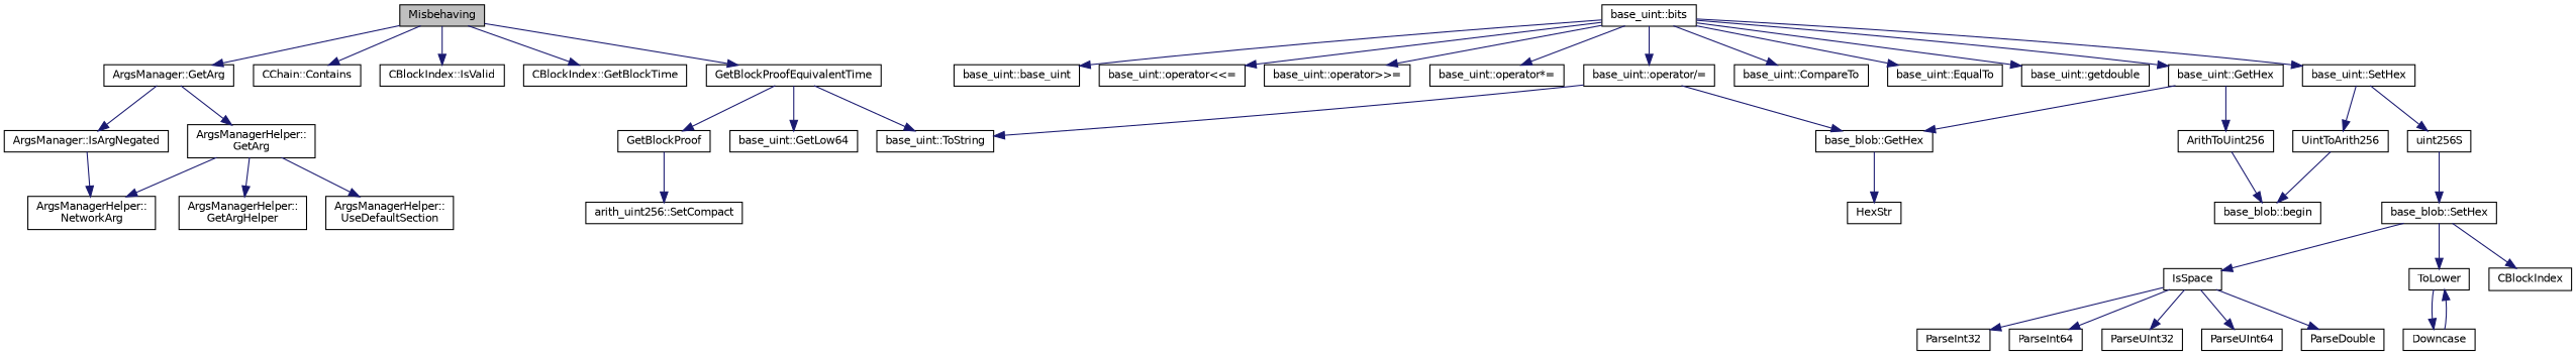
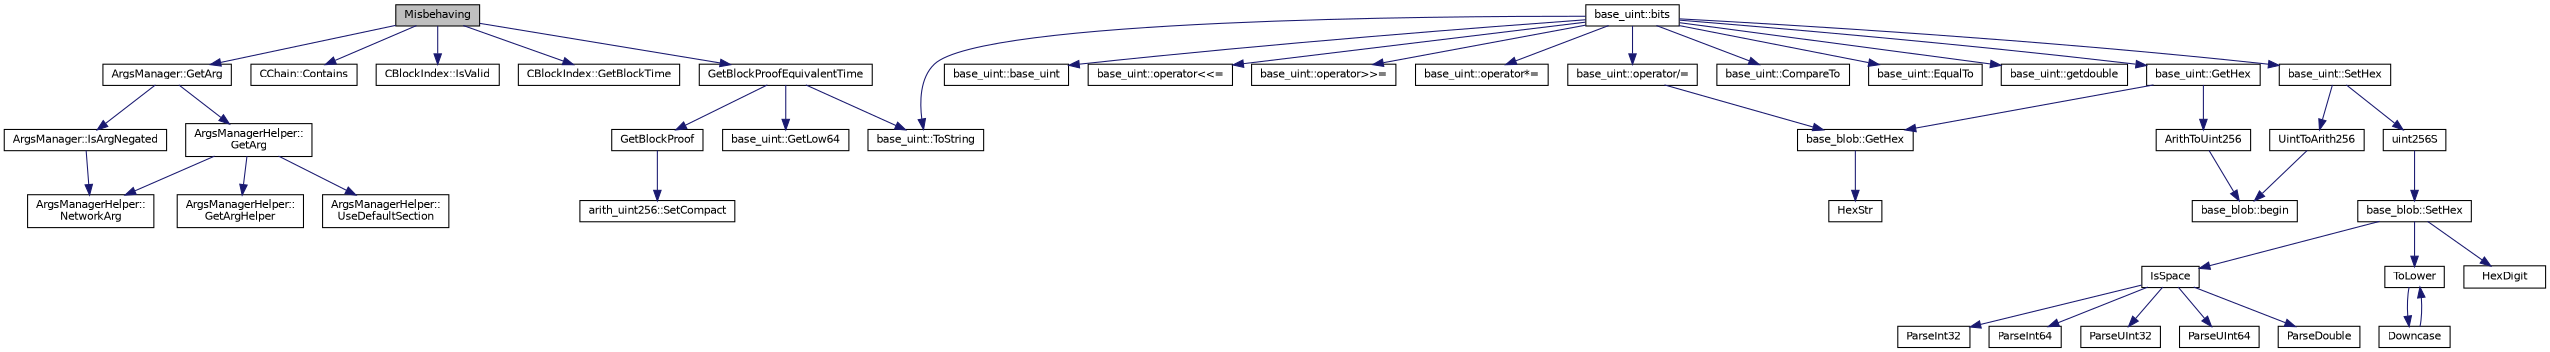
  digraph {
    rankdir=TB
    node [color=black fillcolor=white fontname=Helvetica fontsize=10 shape=record style=filled]
    edge [color=midnightblue fontname=Helvetica fontsize=10 labelfontname=Helvetica labelfontsize=10 style=solid]
    n1 [fillcolor=grey75 fontcolor=black height=0.2 label=Misbehaving width=0.4]
    n2 [height=0.2 label="ArgsManager::GetArg" width=0.4]
    n3 [height=0.2 label="CChain::Contains" width=0.4]
    n4 [height=0.2 label="CBlockIndex::IsValid" width=0.4]
    n5 [height=0.2 label="CBlockIndex::GetBlockTime" width=0.4]
    n6 [height=0.2 label=GetBlockProofEquivalentTime width=0.4]
    n7 [height=0.2 label="ArgsManager::IsArgNegated" width=0.4]
    n8 [height=0.2 label="ArgsManagerHelper::\lGetArg" width=0.4]
    n9 [height=0.2 label=GetBlockProof width=0.4]
    n10 [height=0.2 label="base_uint::GetLow64" width=0.4]
    n11 [height=0.2 label="base_uint::ToString" width=0.4]
    n12 [height=0.2 label="ArgsManagerHelper::\lNetworkArg" width=0.4]
    n13 [height=0.2 label="ArgsManagerHelper::\lGetArgHelper" width=0.4]
    n14 [height=0.2 label="ArgsManagerHelper::\lUseDefaultSection" width=0.4]
    n15 [height=0.2 label="arith_uint256::SetCompact" width=0.4]
    n16 [height=0.2 label="base_uint::bits" width=0.4]
    n17 [height=0.2 label="base_uint::base_uint" width=0.4]
    n18 [height=0.2 label="base_uint::operator\<\<=" width=0.4]
    n19 [height=0.2 label="base_uint::operator\>\>=" width=0.4]
    n20 [height=0.2 label="base_uint::operator*=" width=0.4]
    n21 [height=0.2 label="base_uint::operator/=" width=0.4]
    n22 [height=0.2 label="base_uint::CompareTo" width=0.4]
    n23 [height=0.2 label="base_uint::EqualTo" width=0.4]
    n24 [height=0.2 label="base_uint::getdouble" width=0.4]
    n25 [height=0.2 label="base_uint::GetHex" width=0.4]
    n26 [height=0.2 label="base_uint::SetHex" width=0.4]
    n27 [height=0.2 label="base_blob::GetHex" width=0.4]
    n28 [height=0.2 label=ArithToUint256 width=0.4]
    n29 [height=0.2 label=UintToArith256 width=0.4]
    n30 [height=0.2 label=uint256S width=0.4]
    n31 [height=0.2 label="base_blob::begin" width=0.4]
    n32 [height=0.2 label=HexStr width=0.4]
    n33 [height=0.2 label="base_blob::SetHex" width=0.4]
    n34 [height=0.2 label=IsSpace width=0.4]
    n35 [height=0.2 label=ToLower width=0.4]
-   n36 [height=0.2 label=CBlockIndex width=0.4]
+   n36 [height=0.2 label=HexDigit width=0.4]
    n37 [height=0.2 label=ParseInt32 width=0.4]
    n38 [height=0.2 label=ParseInt64 width=0.4]
    n39 [height=0.2 label=ParseUInt32 width=0.4]
    n40 [height=0.2 label=ParseUInt64 width=0.4]
    n41 [height=0.2 label=ParseDouble width=0.4]
    n42 [height=0.2 label=Downcase width=0.4]
    n1 -> n2
    n1 -> n3
    n1 -> n4
    n1 -> n5
    n1 -> n6
    n2 -> n7
    n2 -> n8
    n6 -> n9
    n6 -> n10
    n6 -> n11
    n7 -> n12
    n8 -> n12
    n8 -> n13
    n8 -> n14
    n9 -> n15
-   n21 -> n11
+   n16 -> n11
    n16 -> n17
    n16 -> n18
    n16 -> n19
    n16 -> n20
    n16 -> n21
    n16 -> n22
    n16 -> n23
    n16 -> n24
    n16 -> n25
    n16 -> n26
    n21 -> n27
    n25 -> n27
    n25 -> n28
    n26 -> n29
    n26 -> n30
    n27 -> n32
    n28 -> n31
    n29 -> n31
    n30 -> n33
    n33 -> n34
    n33 -> n35
    n33 -> n36
    n34 -> n37
    n34 -> n38
    n34 -> n39
    n34 -> n40
    n34 -> n41
    n35 -> n42
    n42 -> n35
  }
